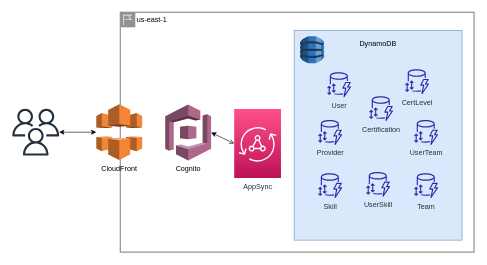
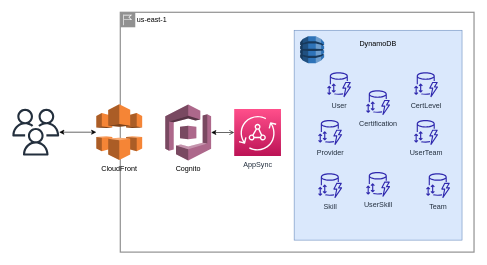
  <mxCell id="0" />
  <mxCell id="1" parent="0" />
  <mxCell id="2" value="us-east-1" style="shape=mxgraph.ibm.box;prType=region;fontStyle=0;verticalAlign=top;align=left;spacingLeft=32;spacingTop=4;fillColor=none;rounded=0;whiteSpace=wrap;html=1;strokeColor=#919191;strokeWidth=2;dashed=0;container=1;spacing=-4;collapsible=0;expand=0;recursiveResize=0;" vertex="1" parent="1"><mxGeometry x="200" y="20" width="590" height="400" as="geometry" /></mxCell>
- <mxCell id="3" value="AppSync" style="sketch=0;points=[[0,0,0],[0.25,0,0],[0.5,0,0],[0.75,0,0],[1,0,0],[0,1,0],[0.25,1,0],[0.5,1,0],[0.75,1,0],[1,1,0],[0,0.25,0],[0,0.5,0],[0,0.75,0],[1,0.25,0],[1,0.5,0],[1,0.75,0]];outlineConnect=0;fontColor=#232F3E;gradientColor=#FF4F8B;gradientDirection=north;fillColor=#BC1356;strokeColor=#ffffff;dashed=0;verticalLabelPosition=bottom;verticalAlign=top;align=center;html=1;fontSize=12;fontStyle=0;aspect=fixed;shape=mxgraph.aws4.resourceIcon;resIcon=mxgraph.aws4.appsync;" vertex="1" parent="2"><mxGeometry x="190" y="161.5" width="78" height="115" as="geometry" /></mxCell>
+ <mxCell id="3" value="AppSync" style="sketch=0;points=[[0,0,0],[0.25,0,0],[0.5,0,0],[0.75,0,0],[1,0,0],[0,1,0],[0.25,1,0],[0.5,1,0],[0.75,1,0],[1,1,0],[0,0.25,0],[0,0.5,0],[0,0.75,0],[1,0.25,0],[1,0.5,0],[1,0.75,0]];outlineConnect=0;fontColor=#232F3E;gradientColor=#FF4F8B;gradientDirection=north;fillColor=#BC1356;strokeColor=#ffffff;dashed=0;verticalLabelPosition=bottom;verticalAlign=top;align=center;html=1;fontSize=12;fontStyle=0;aspect=fixed;shape=mxgraph.aws4.resourceIcon;resIcon=mxgraph.aws4.appsync;" vertex="1" parent="2"><mxGeometry x="190" y="161.5" width="78" height="78" as="geometry" /></mxCell>
  <mxCell id="4" value="CloudFront" style="outlineConnect=0;dashed=0;verticalLabelPosition=bottom;verticalAlign=top;align=center;html=1;shape=mxgraph.aws3.cloudfront;fillColor=#F58536;gradientColor=none;" vertex="1" parent="2"><mxGeometry x="-40" y="153.5" width="76.5" height="93" as="geometry" /></mxCell>
  <mxCell id="5" value="Cognito" style="outlineConnect=0;dashed=0;verticalLabelPosition=bottom;verticalAlign=top;align=center;html=1;shape=mxgraph.aws3.cognito;fillColor=#AD688B;gradientColor=none;" vertex="1" parent="2"><mxGeometry x="75" y="154" width="76.5" height="93" as="geometry" /></mxCell>
  <mxCell id="6" value="" style="rounded=0;whiteSpace=wrap;html=1;fillColor=#dae8fc;strokeColor=#6c8ebf;" vertex="1" parent="2"><mxGeometry x="290" y="30" width="280" height="350" as="geometry" /></mxCell>
  <mxCell id="7" value="" style="outlineConnect=0;dashed=0;verticalLabelPosition=bottom;verticalAlign=top;align=center;html=1;shape=mxgraph.aws3.dynamo_db;fillColor=#2E73B8;gradientColor=none;aspect=fixed;" vertex="1" parent="2"><mxGeometry x="300" y="40" width="40" height="45" as="geometry" /></mxCell>
  <mxCell id="8" value="DynamoDB" style="rounded=0;whiteSpace=wrap;html=1;fillColor=none;strokeColor=none;" vertex="1" parent="2"><mxGeometry x="385" y="37.5" width="90" height="30" as="geometry" /></mxCell>
  <mxCell id="9" value="User" style="sketch=0;outlineConnect=0;fontColor=#232F3E;gradientColor=none;fillColor=#2E27AD;strokeColor=none;dashed=0;verticalLabelPosition=bottom;verticalAlign=top;align=center;html=1;fontSize=12;fontStyle=0;aspect=fixed;pointerEvents=1;shape=mxgraph.aws4.dynamodb_standard_access_table_class;" vertex="1" parent="2"><mxGeometry x="345" y="100" width="40" height="41.6" as="geometry" /></mxCell>
- <mxCell id="10" value="Certification" style="sketch=0;outlineConnect=0;fontColor=#232F3E;gradientColor=none;fillColor=#2E27AD;strokeColor=none;dashed=0;verticalLabelPosition=bottom;verticalAlign=top;align=center;html=1;fontSize=12;fontStyle=0;aspect=fixed;pointerEvents=1;shape=mxgraph.aws4.dynamodb_standard_access_table_class;" vertex="1" parent="2"><mxGeometry x="415" y="140" width="40" height="41.6" as="geometry" /></mxCell>
+ <mxCell id="10" value="Certification" style="sketch=0;outlineConnect=0;fontColor=#232F3E;gradientColor=none;fillColor=#2E27AD;strokeColor=none;dashed=0;verticalLabelPosition=bottom;verticalAlign=top;align=center;html=1;fontSize=12;fontStyle=0;aspect=fixed;pointerEvents=1;shape=mxgraph.aws4.dynamodb_standard_access_table_class;" vertex="1" parent="2"><mxGeometry x="410" y="130" width="40" height="41.6" as="geometry" /></mxCell>
  <mxCell id="11" value="Provider" style="sketch=0;outlineConnect=0;fontColor=#232F3E;gradientColor=none;fillColor=#2E27AD;strokeColor=none;dashed=0;verticalLabelPosition=bottom;verticalAlign=top;align=center;html=1;fontSize=12;fontStyle=0;aspect=fixed;pointerEvents=1;shape=mxgraph.aws4.dynamodb_standard_access_table_class;" vertex="1" parent="2"><mxGeometry x="330" y="179.7" width="40" height="41.6" as="geometry" /></mxCell>
- <mxCell id="12" value="CertLevel" style="sketch=0;outlineConnect=0;fontColor=#232F3E;gradientColor=none;fillColor=#2E27AD;strokeColor=none;dashed=0;verticalLabelPosition=bottom;verticalAlign=top;align=center;html=1;fontSize=12;fontStyle=0;aspect=fixed;pointerEvents=1;shape=mxgraph.aws4.dynamodb_standard_access_table_class;" vertex="1" parent="2"><mxGeometry x="475" y="95" width="40" height="41.6" as="geometry" /></mxCell>
- <mxCell id="13" value="Team" style="sketch=0;outlineConnect=0;fontColor=#232F3E;gradientColor=none;fillColor=#2E27AD;strokeColor=none;dashed=0;verticalLabelPosition=bottom;verticalAlign=top;align=center;html=1;fontSize=12;fontStyle=0;aspect=fixed;pointerEvents=1;shape=mxgraph.aws4.dynamodb_standard_access_table_class;" vertex="1" parent="2"><mxGeometry x="490" y="268.4" width="40" height="41.6" as="geometry" /></mxCell>
+ <mxCell id="12" value="CertLevel" style="sketch=0;outlineConnect=0;fontColor=#232F3E;gradientColor=none;fillColor=#2E27AD;strokeColor=none;dashed=0;verticalLabelPosition=bottom;verticalAlign=top;align=center;html=1;fontSize=12;fontStyle=0;aspect=fixed;pointerEvents=1;shape=mxgraph.aws4.dynamodb_standard_access_table_class;" vertex="1" parent="2"><mxGeometry x="490" y="100" width="40" height="41.6" as="geometry" /></mxCell>
+ <mxCell id="13" value="Team" style="sketch=0;outlineConnect=0;fontColor=#232F3E;gradientColor=none;fillColor=#2E27AD;strokeColor=none;dashed=0;verticalLabelPosition=bottom;verticalAlign=top;align=center;html=1;fontSize=12;fontStyle=0;aspect=fixed;pointerEvents=1;shape=mxgraph.aws4.dynamodb_standard_access_table_class;" vertex="1" parent="2"><mxGeometry x="510" y="268.4" width="40" height="41.6" as="geometry" /></mxCell>
  <mxCell id="14" value="Skill" style="sketch=0;outlineConnect=0;fontColor=#232F3E;gradientColor=none;fillColor=#2E27AD;strokeColor=none;dashed=0;verticalLabelPosition=bottom;verticalAlign=top;align=center;html=1;fontSize=12;fontStyle=0;aspect=fixed;pointerEvents=1;shape=mxgraph.aws4.dynamodb_standard_access_table_class;" vertex="1" parent="2"><mxGeometry x="330" y="268.4" width="40" height="41.6" as="geometry" /></mxCell>
  <mxCell id="15" value="UserTeam" style="sketch=0;outlineConnect=0;fontColor=#232F3E;gradientColor=none;fillColor=#2E27AD;strokeColor=none;dashed=0;verticalLabelPosition=bottom;verticalAlign=top;align=center;html=1;fontSize=12;fontStyle=0;aspect=fixed;pointerEvents=1;shape=mxgraph.aws4.dynamodb_standard_access_table_class;" vertex="1" parent="2"><mxGeometry x="490" y="179.7" width="40" height="41.6" as="geometry" /></mxCell>
  <mxCell id="16" value="UserSkill" style="sketch=0;outlineConnect=0;fontColor=#232F3E;gradientColor=none;fillColor=#2E27AD;strokeColor=none;dashed=0;verticalLabelPosition=bottom;verticalAlign=top;align=center;html=1;fontSize=12;fontStyle=0;aspect=fixed;pointerEvents=1;shape=mxgraph.aws4.dynamodb_standard_access_table_class;" vertex="1" parent="2"><mxGeometry x="410" y="266.3" width="40" height="41.6" as="geometry" /></mxCell>
  <mxCell id="17" value="" style="endArrow=open;startArrow=classic;html=1;rounded=0;entryX=0;entryY=0.5;entryDx=0;entryDy=0;entryPerimeter=0;exitX=1;exitY=0.5;exitDx=0;exitDy=0;exitPerimeter=0;" edge="1" parent="2" source="5" target="3"><mxGeometry width="50" height="50" relative="1" as="geometry"><mxPoint x="210" y="260" as="sourcePoint" /><mxPoint x="260" y="210" as="targetPoint" /></mxGeometry></mxCell>
  <mxCell id="18" value="" style="endArrow=classic;startArrow=classic;html=1;rounded=0;" edge="1" parent="1" target="2"><mxGeometry width="50" height="50" relative="1" as="geometry"><mxPoint x="200" y="280" as="sourcePoint" /><mxPoint x="250" y="230" as="targetPoint" /></mxGeometry></mxCell>
  <mxCell id="19" value="" style="endArrow=classic;startArrow=classic;html=1;rounded=0;" edge="1" parent="1" target="2"><mxGeometry width="50" height="50" relative="1" as="geometry"><mxPoint x="200" y="280" as="sourcePoint" /><mxPoint x="250" y="230" as="targetPoint" /></mxGeometry></mxCell>
  <mxCell id="20" value="" style="sketch=0;outlineConnect=0;fontColor=#232F3E;gradientColor=none;fillColor=#232F3D;strokeColor=none;dashed=0;verticalLabelPosition=bottom;verticalAlign=top;align=center;html=1;fontSize=12;fontStyle=0;aspect=fixed;pointerEvents=1;shape=mxgraph.aws4.users;" vertex="1" parent="1"><mxGeometry x="20" y="181" width="78" height="78" as="geometry" /></mxCell>
  <mxCell id="21" value="" style="endArrow=classic;startArrow=classic;html=1;rounded=0;entryX=0;entryY=0.5;entryDx=0;entryDy=0;entryPerimeter=0;" edge="1" parent="1" source="20" target="4"><mxGeometry width="50" height="50" relative="1" as="geometry"><mxPoint x="410" y="280" as="sourcePoint" /><mxPoint x="460" y="230" as="targetPoint" /></mxGeometry></mxCell>
